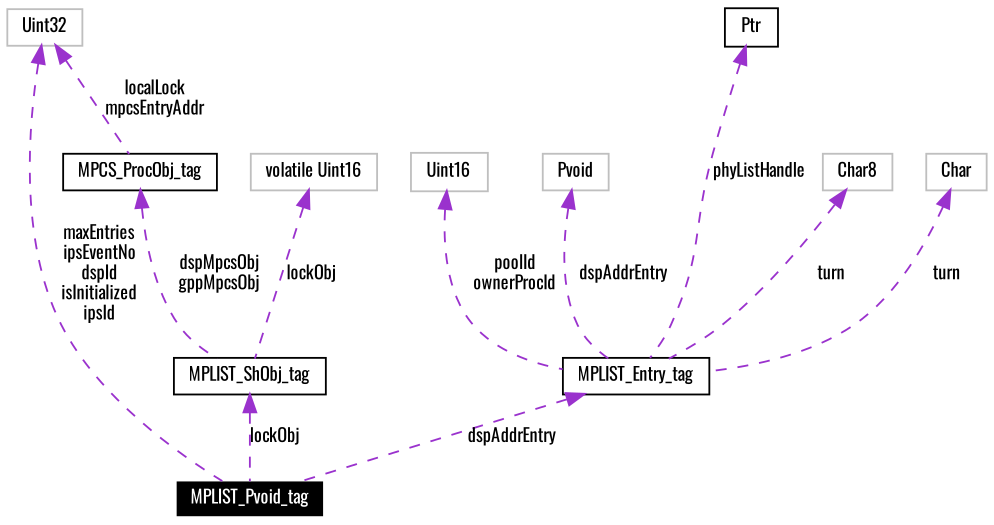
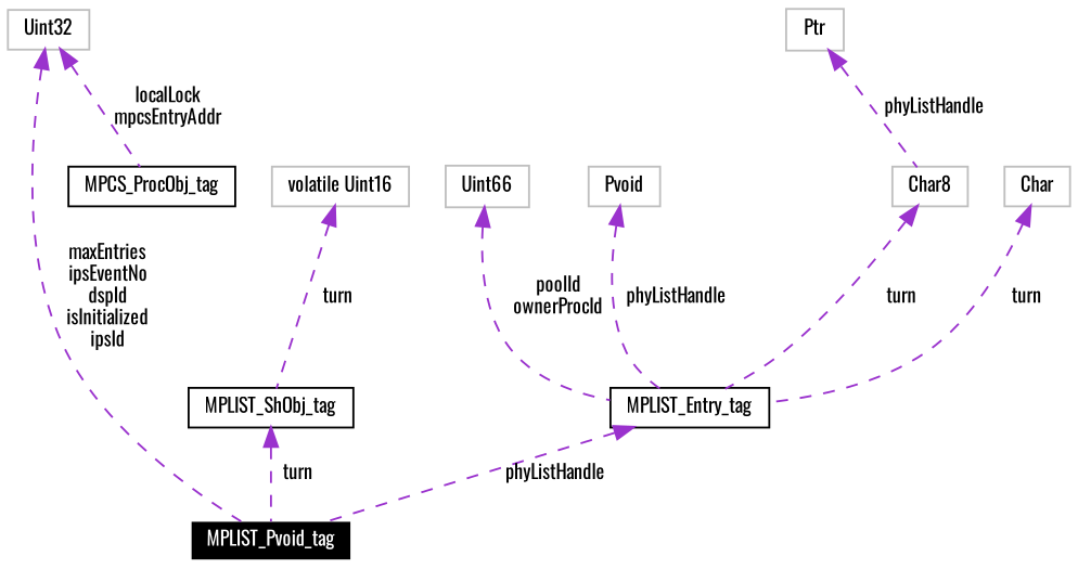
  digraph {
    fontname=Oswald
    node [color=grey75 fillcolor=white fontname=Oswald fontsize=10 shape=record style=filled]
    edge [color=darkorchid3 dir=back fontname=Oswald fontsize=10 labelfontname=Helvetica labelfontsize=10 style=dashed]
    n1 [color=white fillcolor=black fontcolor=white height=0.2 label=MPLIST_Pvoid_tag width=0.4]
    n2 [height=0.2 label=Uint32 width=0.4]
    n3 [color=black height=0.2 label=MPCS_ProcObj_tag width=0.4]
    n4 [color=black height=0.2 label=MPLIST_ShObj_tag width=0.4]
    n5 [height=0.2 label="volatile Uint16" width=0.4]
-   n6 [height=0.2 label=Uint16 width=0.4]
+   n6 [height=0.2 label=Uint66 width=0.4]
    n7 [color=black height=0.2 label=MPLIST_Entry_tag width=0.4]
    n8 [height=0.2 label=Pvoid width=0.4]
    n9 [height=0.2 label=Char8 width=0.4]
    n10 [height=0.2 label=Char width=0.4]
-   n11 [color=black height=0.2 label=Ptr width=0.4]
+   n11 [height=0.2 label=Ptr width=0.4]
    n2 -> n1 [label="maxEntries\nipsEventNo\ndspId\nisInitialized\nipsId"]
    n2 -> n3 [label="localLock\nmpcsEntryAddr"]
-   n3 -> n4 [label="dspMpcsObj\ngppMpcsObj"]
-   n4 -> n1 [label=lockObj]
-   n5 -> n4 [label=lockObj]
+   n4 -> n1 [label=turn]
+   n5 -> n4 [label=turn]
    n6 -> n7 [label="poolId\nownerProcId"]
-   n7 -> n1 [label=dspAddrEntry]
-   n8 -> n7 [label=dspAddrEntry]
+   n7 -> n1 [label=phyListHandle]
+   n8 -> n7 [label=phyListHandle]
    n9 -> n7 [label=turn]
    n10 -> n7 [label=turn]
-   n11 -> n7 [label=phyListHandle]
+   n11 -> n9 [label=phyListHandle]
  }
